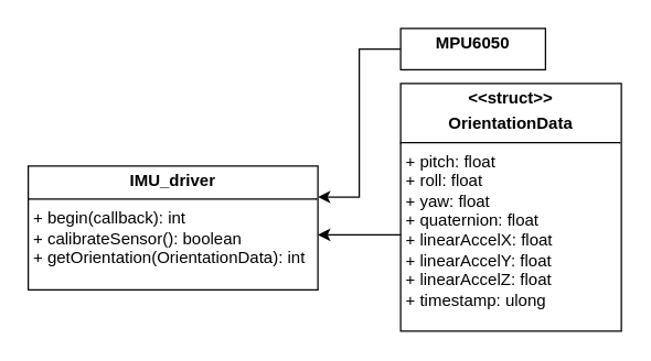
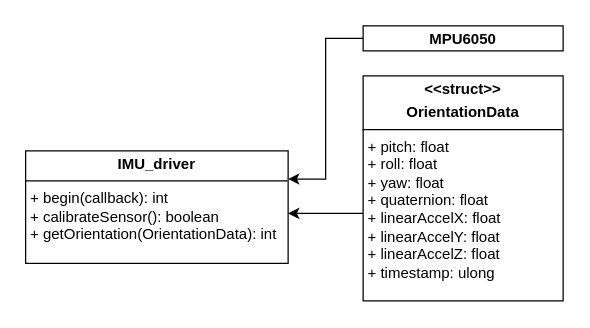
  <mxCell id="0" />
  <mxCell id="1" parent="0" />
  <mxCell id="2" value="&lt;p style=&quot;margin:0px;margin-top:4px;text-align:center;&quot;&gt;&lt;b&gt;IMU_driver&lt;/b&gt;&lt;/p&gt;&lt;hr size=&quot;1&quot; style=&quot;border-style:solid;&quot;&gt;&lt;p style=&quot;margin: 0px 0px 0px 4px;&quot;&gt;&lt;span style=&quot;background-color: transparent; color: light-dark(rgb(0, 0, 0), rgb(255, 255, 255));&quot;&gt;+ begin(callback): int&lt;/span&gt;&lt;/p&gt;&lt;p style=&quot;margin:0px;margin-left:4px;&quot;&gt;&lt;span style=&quot;background-color: transparent; color: light-dark(rgb(0, 0, 0), rgb(255, 255, 255));&quot;&gt;+ calibrateSensor(): boolean&lt;/span&gt;&lt;/p&gt;&lt;p style=&quot;margin:0px;margin-left:4px;&quot;&gt;&lt;span style=&quot;background-color: transparent; color: light-dark(rgb(0, 0, 0), rgb(255, 255, 255));&quot;&gt;+ getOrientation(OrientationData): int&lt;/span&gt;&lt;/p&gt;&lt;p style=&quot;margin:0px;margin-left:4px;&quot;&gt;&lt;br&gt;&lt;/p&gt;" style="verticalAlign=top;align=left;overflow=fill;html=1;whiteSpace=wrap;glass=0;shadow=0;" vertex="1" parent="1"><mxGeometry x="20" y="120" width="210" height="90" as="geometry" /></mxCell>
  <mxCell id="3" value="&lt;p style=&quot;margin:0px;margin-top:4px;text-align:center;&quot;&gt;&lt;b&gt;&amp;lt;&amp;lt;struct&amp;gt;&amp;gt;&lt;/b&gt;&lt;/p&gt;&lt;p style=&quot;margin:0px;margin-top:4px;text-align:center;&quot;&gt;&lt;b&gt;OrientationData&lt;/b&gt;&lt;/p&gt;&lt;hr size=&quot;1&quot; style=&quot;border-style:solid;&quot;&gt;&lt;p style=&quot;margin:0px;margin-left:4px;&quot;&gt;+ pitch: float&lt;/p&gt;&lt;p style=&quot;margin:0px;margin-left:4px;&quot;&gt;+ roll: float&lt;/p&gt;&lt;p style=&quot;margin:0px;margin-left:4px;&quot;&gt;+ yaw: float&lt;/p&gt;&lt;p style=&quot;margin:0px;margin-left:4px;&quot;&gt;+ quaternion: float&lt;/p&gt;&lt;p style=&quot;margin:0px;margin-left:4px;&quot;&gt;+ linearAccelX: float&lt;/p&gt;&lt;p style=&quot;margin:0px;margin-left:4px;&quot;&gt;+ linearAccelY: float&lt;/p&gt;&lt;p style=&quot;margin:0px;margin-left:4px;&quot;&gt;+ linearAccelZ: float&lt;/p&gt;&lt;p style=&quot;margin:0px;margin-left:4px;&quot;&gt;+ timestamp: ulong&lt;/p&gt;" style="verticalAlign=top;align=left;overflow=fill;html=1;whiteSpace=wrap;glass=0;shadow=0;" vertex="1" parent="1"><mxGeometry x="290" y="60" width="160" height="180" as="geometry" /></mxCell>
  <mxCell id="4" style="edgeStyle=orthogonalEdgeStyle;rounded=0;orthogonalLoop=1;jettySize=auto;html=1;entryX=1;entryY=0.25;entryDx=0;entryDy=0;" edge="1" parent="1" source="5" target="2"><mxGeometry relative="1" as="geometry" /></mxCell>
- <mxCell id="5" value="&lt;p style=&quot;margin:0px;margin-top:4px;text-align:center;&quot;&gt;&lt;b&gt;MPU6050&lt;/b&gt;&lt;/p&gt;" style="verticalAlign=top;align=left;overflow=fill;html=1;whiteSpace=wrap;glass=0;shadow=0;" vertex="1" parent="1"><mxGeometry x="290" y="20" width="105" height="30" as="geometry" /></mxCell>
+ <mxCell id="5" value="&lt;p style=&quot;margin:0px;margin-top:4px;text-align:center;&quot;&gt;&lt;b&gt;MPU6050&lt;/b&gt;&lt;/p&gt;" style="verticalAlign=top;align=left;overflow=fill;html=1;whiteSpace=wrap;glass=0;shadow=0;" vertex="1" parent="1"><mxGeometry x="290" y="20" width="160" height="20" as="geometry" /></mxCell>
  <mxCell id="6" style="edgeStyle=orthogonalEdgeStyle;rounded=0;orthogonalLoop=1;jettySize=auto;html=1;" edge="1" parent="1" source="3"><mxGeometry relative="1" as="geometry"><mxPoint x="230" y="170" as="targetPoint" /><Array as="points"><mxPoint x="230" y="170" /></Array></mxGeometry></mxCell>
